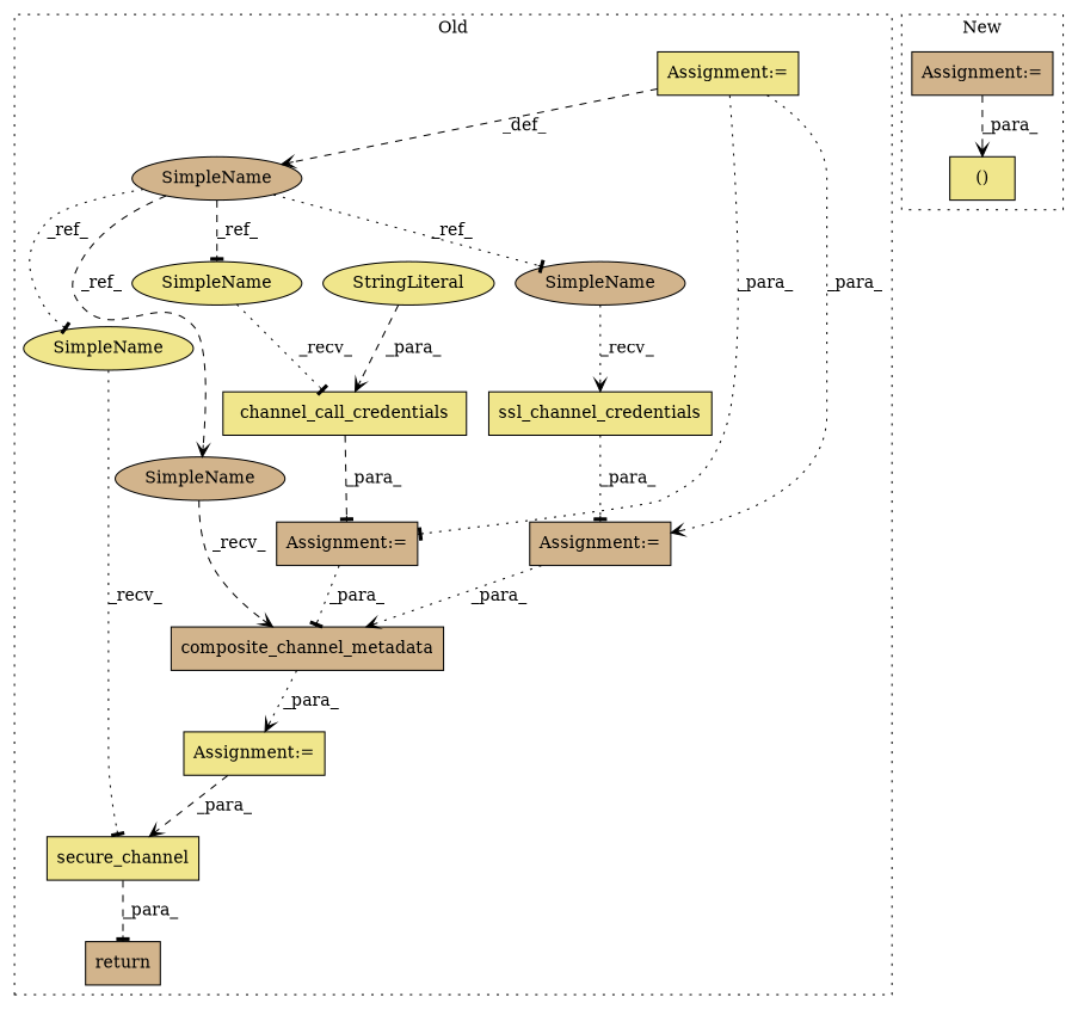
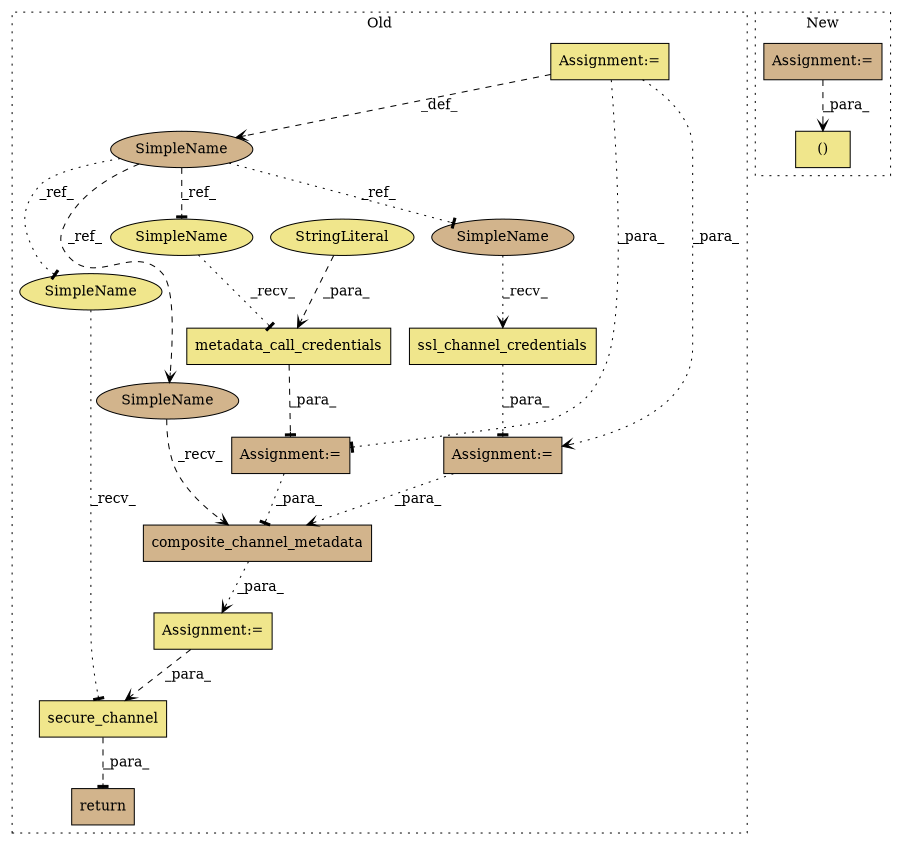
  digraph {
    node [a=7 fillcolor=khaki l=15 s=774 shape=box style=filled]
    edge [arrowhead=tee style=dotted]
    n1 [a=32 l="24,1" label=ssl_channel_credentials s="823,861"]
    n2 [l=1 label="Assignment:=" s=1185]
    n3 [a=32 l="15,1" label=secure_channel s="1285,1327"]
-   n4 [a=32 l="26,1" label=channel_call_credentials s="1079,1161"]
+   n4 [a=32 l="26,1" label=metadata_call_credentials s="1079,1161"]
    n5 [a=42 fillcolor=tan label=SimpleName shape=ellipse]
    n6 [a=32 fillcolor=tan l="30,1" label=composite_channel_metadata s="1202,1255"]
    n7 [fillcolor=tan l=1 label="Assignment:=" s=1062]
    n8 [fillcolor=tan l=1 label="Assignment:=" s=806]
    n9 [label="Assignment:="]
    n10 [a=45 l=14 label=StringLiteral s=1147 shape=ellipse]
    n11 [a=41 fillcolor=tan l=7 label=return s=1262]
    n12 [a=42 fillcolor=tan label=SimpleName s=807 shape=ellipse]
    n13 [a=42 fillcolor=tan label=SimpleName s=1186 shape=ellipse]
    n14 [a=42 label=SimpleName s=1269 shape=ellipse]
    n15 [a=42 label=SimpleName s=1063 shape=ellipse]
    n16 [a=106 l=25 label="()" s=744]
    n17 [fillcolor=tan l=1 label="Assignment:=" s=732]
    subgraph cluster_1 {
      label=Old
      style=dotted
      n1
      n2
      n3
      n4
      n5
      n6
      n7
      n8
      n9
      n10
      n11
      n12
      n13
      n14
      n15
    }
    subgraph cluster_2 {
      label=New
      style=dotted
      n16
      n17
    }
    n1 -> n8 [label=_para_]
    n2 -> n3 [arrowhead=vee label=_para_ style=dashed]
    n3 -> n11 [label=_para_ style=dashed]
    n4 -> n7 [label=_para_ style=dashed]
    n5 -> n12 [label=_ref_]
    n5 -> n13 [arrowhead=vee label=_ref_ style=dashed]
    n5 -> n14 [label=_ref_]
    n5 -> n15 [label=_ref_ style=dashed]
    n6 -> n2 [arrowhead=vee label=_para_]
    n7 -> n6 [label=_para_]
    n8 -> n6 [arrowhead=vee label=_para_]
    n9 -> n5 [arrowhead=vee label=_def_ style=dashed]
    n9 -> n7 [label=_para_]
    n9 -> n8 [arrowhead=vee label=_para_]
    n10 -> n4 [arrowhead=vee label=_para_ style=dashed]
    n12 -> n1 [arrowhead=vee label=_recv_]
    n13 -> n6 [arrowhead=vee label=_recv_ style=dashed]
    n14 -> n3 [label=_recv_]
    n15 -> n4 [label=_recv_]
    n17 -> n16 [arrowhead=vee label=_para_ style=dashed]
  }
